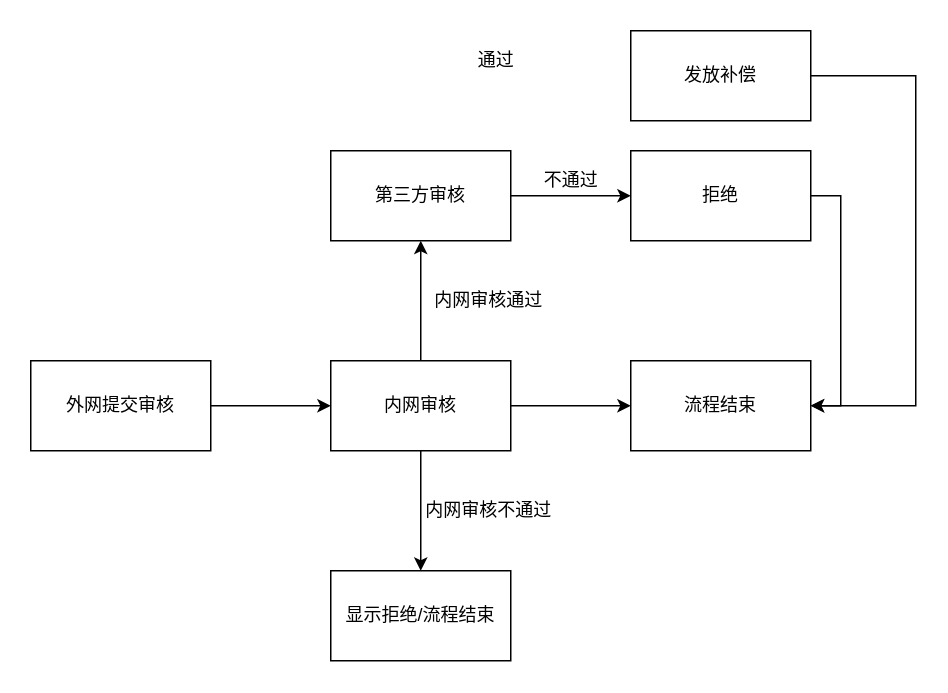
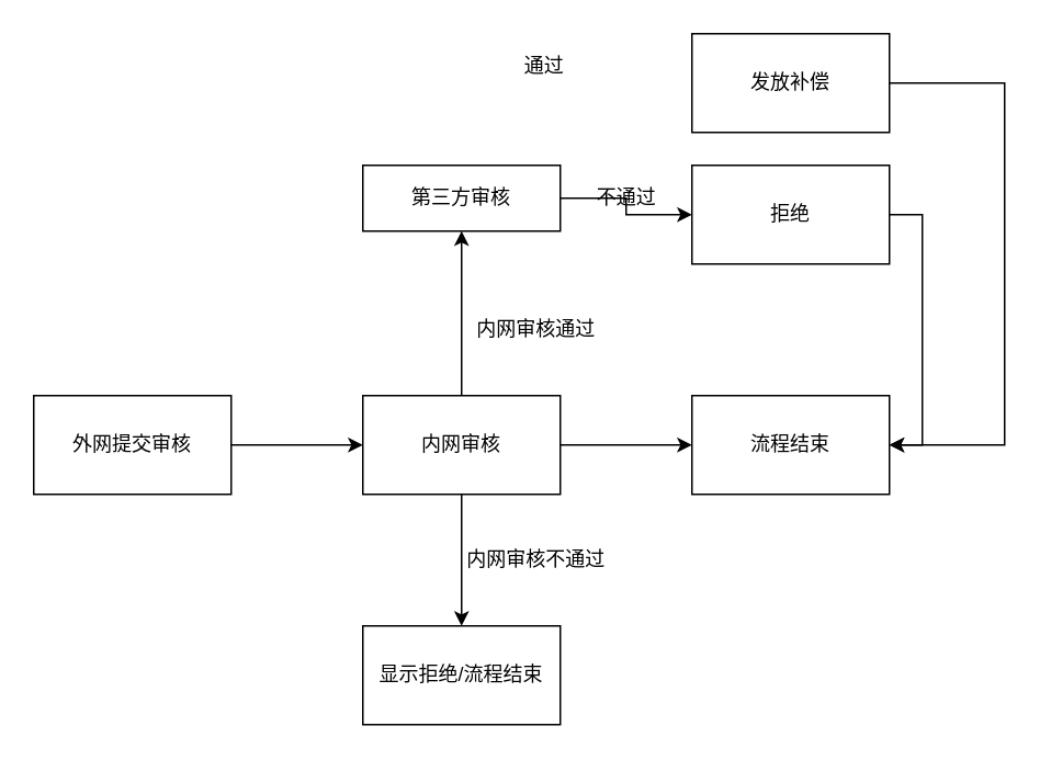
  <mxCell id="0" />
  <mxCell id="1" parent="0" />
  <mxCell id="2" value="" style="edgeStyle=orthogonalEdgeStyle;rounded=0;orthogonalLoop=1;jettySize=auto;html=1;" parent="1" source="3" target="7" edge="1"><mxGeometry relative="1" as="geometry" /></mxCell>
  <mxCell id="3" value="外网提交审核" style="rounded=0;whiteSpace=wrap;html=1;" parent="1" vertex="1"><mxGeometry x="20" y="240" width="120" height="60" as="geometry" /></mxCell>
  <mxCell id="4" value="" style="edgeStyle=orthogonalEdgeStyle;rounded=0;orthogonalLoop=1;jettySize=auto;html=1;" parent="1" source="7" target="8" edge="1"><mxGeometry relative="1" as="geometry" /></mxCell>
  <mxCell id="5" value="" style="edgeStyle=orthogonalEdgeStyle;rounded=0;orthogonalLoop=1;jettySize=auto;html=1;" parent="1" source="7" target="10" edge="1"><mxGeometry relative="1" as="geometry" /></mxCell>
  <mxCell id="6" value="" style="edgeStyle=orthogonalEdgeStyle;rounded=0;orthogonalLoop=1;jettySize=auto;html=1;" parent="1" source="7" target="17" edge="1"><mxGeometry relative="1" as="geometry" /></mxCell>
  <mxCell id="7" value="内网审核" style="whiteSpace=wrap;html=1;rounded=0;" parent="1" vertex="1"><mxGeometry x="220" y="240" width="120" height="60" as="geometry" /></mxCell>
  <mxCell id="8" value="流程结束" style="whiteSpace=wrap;html=1;rounded=0;" parent="1" vertex="1"><mxGeometry x="420" y="240" width="120" height="60" as="geometry" /></mxCell>
  <mxCell id="9" value="" style="edgeStyle=orthogonalEdgeStyle;rounded=0;orthogonalLoop=1;jettySize=auto;html=1;" parent="1" source="10" target="15" edge="1"><mxGeometry relative="1" as="geometry" /></mxCell>
- <mxCell id="10" value="第三方审核" style="whiteSpace=wrap;html=1;rounded=0;" parent="1" vertex="1"><mxGeometry x="220" y="100" width="120" height="60" as="geometry" /></mxCell>
+ <mxCell id="10" value="第三方审核" style="whiteSpace=wrap;html=1;rounded=0;" parent="1" vertex="1"><mxGeometry x="220" y="100" width="120" height="40" as="geometry" /></mxCell>
  <mxCell id="11" style="edgeStyle=orthogonalEdgeStyle;rounded=0;orthogonalLoop=1;jettySize=auto;html=1;" parent="1" source="12" target="8" edge="1"><mxGeometry relative="1" as="geometry"><Array as="points"><mxPoint x="610" y="50" /><mxPoint x="610" y="270" /></Array></mxGeometry></mxCell>
  <mxCell id="12" value="发放补偿" style="whiteSpace=wrap;html=1;rounded=0;" parent="1" vertex="1"><mxGeometry x="420" y="20" width="120" height="60" as="geometry" /></mxCell>
  <mxCell id="13" value="通过" style="text;html=1;align=center;verticalAlign=middle;resizable=0;points=[];autosize=1;" parent="1" vertex="1"><mxGeometry x="310" y="30" width="40" height="20" as="geometry" /></mxCell>
  <mxCell id="14" style="edgeStyle=orthogonalEdgeStyle;rounded=0;orthogonalLoop=1;jettySize=auto;html=1;entryX=1;entryY=0.5;entryDx=0;entryDy=0;" parent="1" source="15" target="8" edge="1"><mxGeometry relative="1" as="geometry"><mxPoint x="610" y="130" as="targetPoint" /><Array as="points"><mxPoint x="560" y="130" /><mxPoint x="560" y="270" /></Array></mxGeometry></mxCell>
  <mxCell id="15" value="拒绝" style="whiteSpace=wrap;html=1;rounded=0;" parent="1" vertex="1"><mxGeometry x="420" y="100" width="120" height="60" as="geometry" /></mxCell>
  <mxCell id="16" value="不通过" style="text;html=1;align=center;verticalAlign=middle;resizable=0;points=[];autosize=1;" parent="1" vertex="1"><mxGeometry x="355" y="110" width="50" height="20" as="geometry" /></mxCell>
  <mxCell id="17" value="显示拒绝/流程结束" style="whiteSpace=wrap;html=1;rounded=0;" parent="1" vertex="1"><mxGeometry x="220" y="380" width="120" height="60" as="geometry" /></mxCell>
  <mxCell id="18" value="内网审核通过" style="text;html=1;align=center;verticalAlign=middle;resizable=0;points=[];autosize=1;" parent="1" vertex="1"><mxGeometry x="280" y="190" width="90" height="20" as="geometry" /></mxCell>
  <mxCell id="19" value="内网审核不通过" style="text;html=1;align=center;verticalAlign=middle;resizable=0;points=[];autosize=1;" parent="1" vertex="1"><mxGeometry x="275" y="330" width="100" height="20" as="geometry" /></mxCell>
